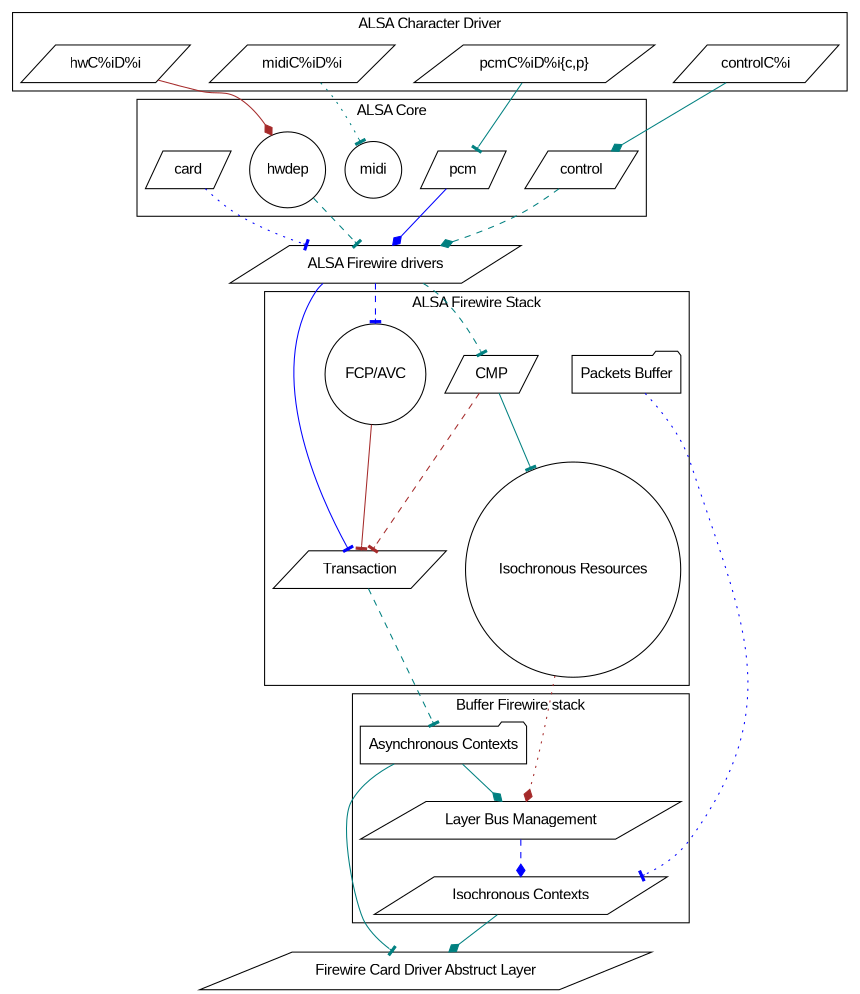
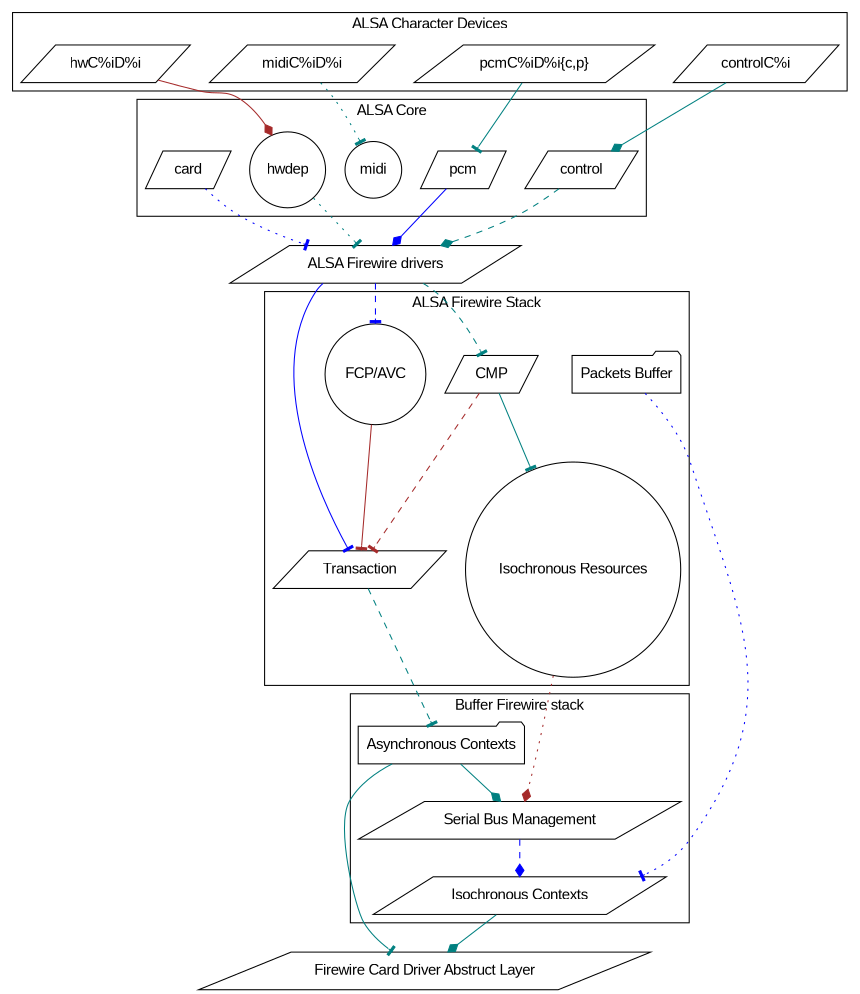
  digraph {
    compound=true
    fontname="Liberation Sans"
    rankdir=TB
    node [fontname="Liberation Sans" shape=parallelogram]
    edge [arrowhead=tee color=teal fontname="Liberation Sans" style=solid]
    n1 [label="controlC%i"]
    n2 [label="pcmC%iD%i{c,p}"]
    n3 [label="midiC%iD%i"]
    n4 [label="hwC%iD%i"]
    n5 [label=control]
    n6 [label=pcm]
    n7 [label=midi shape=circle]
    n8 [label=hwdep shape=circle]
    n9 [label=card]
    n10 [label=CMP]
    n11 [label=Transaction]
    n12 [label="Isochronous Resources" shape=circle]
    n13 [label="Packets Buffer" shape=folder]
    n14 [label="FCP/AVC" shape=circle]
    n15 [label="Isochronous Contexts"]
    n16 [label="Asynchronous Contexts" shape=folder]
-   n17 [label="Layer Bus Management"]
+   n17 [label="Serial Bus Management"]
    n18 [label="ALSA Firewire drivers"]
    n19 [label="Firewire Card Driver Abstruct Layer"]
    subgraph cluster_1 {
-     label="ALSA Character Driver"
+     label="ALSA Character Devices"
      n1
      n2
      n3
      n4
    }
    subgraph cluster_2 {
      label="ALSA Core"
      n5
      n6
      n7
      n8
      n9
    }
    subgraph cluster_3 {
      label="ALSA Firewire Stack"
      n10
      n11
      n12
      n13
      n14
    }
    subgraph cluster_4 {
      label="Buffer Firewire stack"
      n15
      n16
      n17
    }
    n1 -> n5 [arrowhead=diamond]
    n2 -> n6
    n3 -> n7 [style=dotted]
    n4 -> n8 [arrowhead=diamond color=brown]
    n5 -> n18 [arrowhead=diamond style=dashed]
    n6 -> n18 [arrowhead=diamond color=blue]
-   n8 -> n18 [style=dashed]
+   n8 -> n18 [style=dotted]
    n9 -> n18 [color=blue style=dotted]
    n10 -> n11 [color=brown style=dashed]
    n10 -> n12
    n11 -> n16 [style=dashed]
    n12 -> n17 [arrowhead=diamond color=brown style=dotted]
    n13 -> n15 [color=blue style=dotted]
    n14 -> n11 [color=brown]
    n15 -> n19 [arrowhead=diamond]
    n16 -> n17 [arrowhead=diamond]
    n16 -> n19
    n17 -> n15 [arrowhead=diamond color=blue style=dashed]
    n18 -> n10 [style=dashed]
    n18 -> n11 [color=blue]
    n18 -> n14 [color=blue style=dashed]
  }
